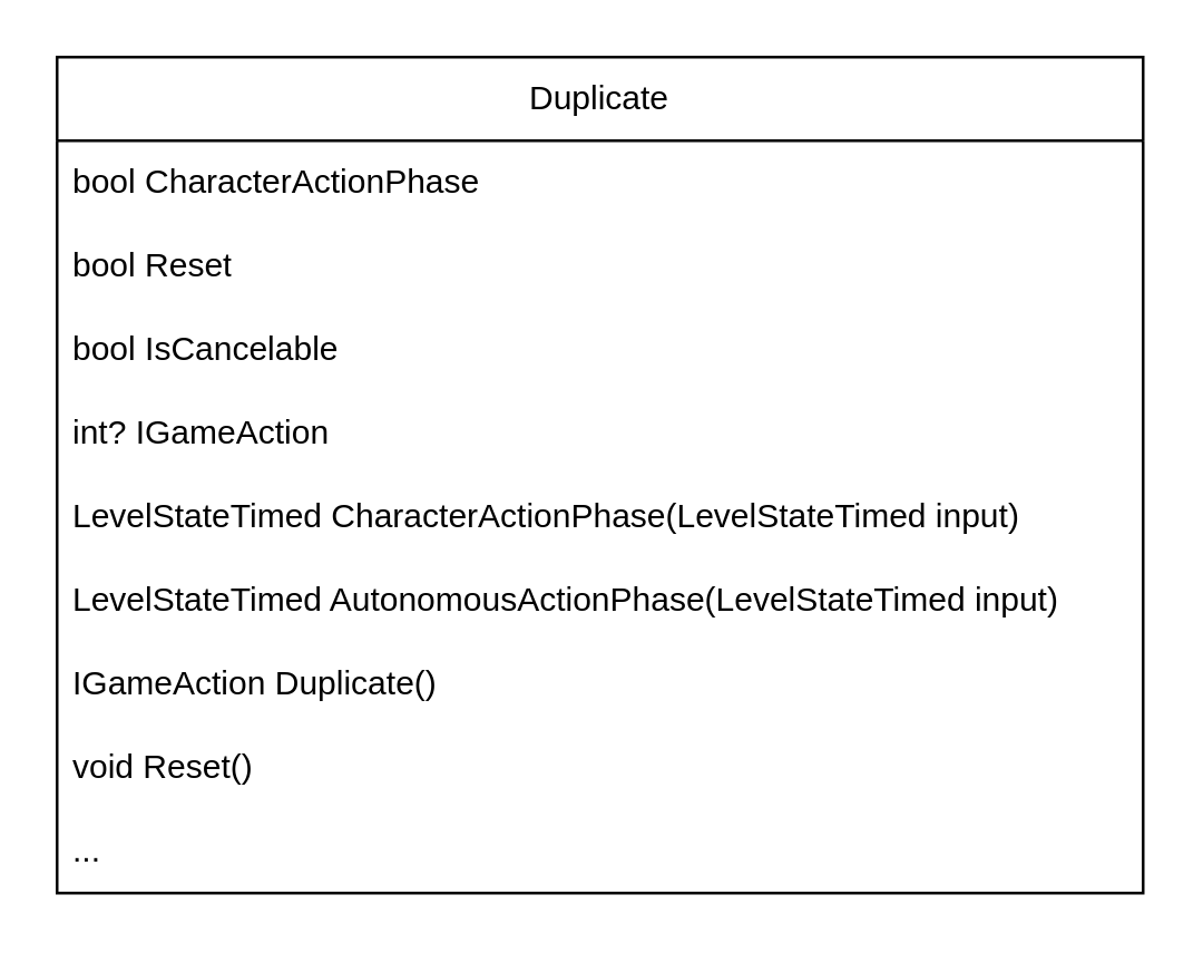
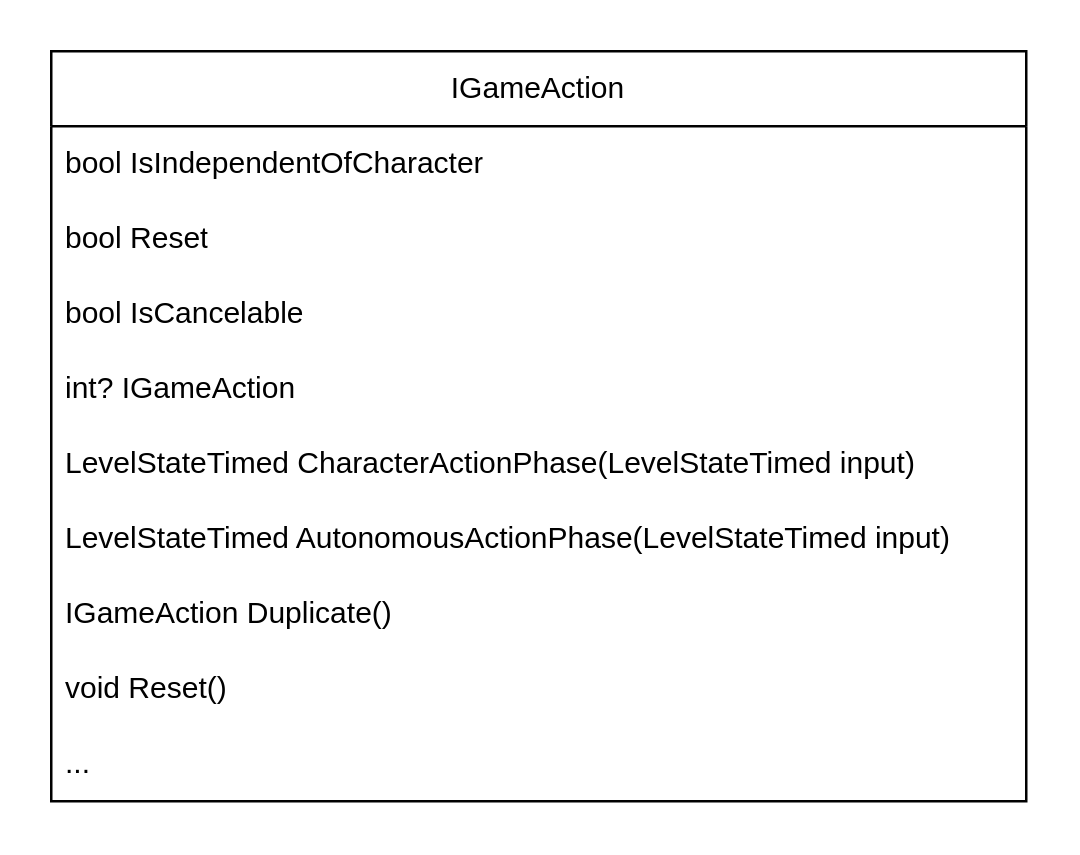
  <mxCell id="0" />
  <mxCell id="1" parent="0" />
- <mxCell id="2" value="Duplicate" style="swimlane;fontStyle=0;childLayout=stackLayout;horizontal=1;startSize=30;horizontalStack=0;resizeParent=1;resizeParentMax=0;resizeLast=0;collapsible=1;marginBottom=0;whiteSpace=wrap;html=1;" vertex="1" parent="1"><mxGeometry x="20" y="20" width="390" height="300" as="geometry" /></mxCell>
- <mxCell id="3" value="bool CharacterActionPhase" style="text;strokeColor=none;fillColor=none;align=left;verticalAlign=middle;spacingLeft=4;spacingRight=4;overflow=hidden;points=[[0,0.5],[1,0.5]];portConstraint=eastwest;rotatable=0;whiteSpace=wrap;html=1;" vertex="1" parent="2"><mxGeometry y="30" width="390" height="30" as="geometry" /></mxCell>
+ <mxCell id="2" value="IGameAction" style="swimlane;fontStyle=0;childLayout=stackLayout;horizontal=1;startSize=30;horizontalStack=0;resizeParent=1;resizeParentMax=0;resizeLast=0;collapsible=1;marginBottom=0;whiteSpace=wrap;html=1;" vertex="1" parent="1"><mxGeometry x="20" y="20" width="390" height="300" as="geometry" /></mxCell>
+ <mxCell id="3" value="bool IsIndependentOfCharacter" style="text;strokeColor=none;fillColor=none;align=left;verticalAlign=middle;spacingLeft=4;spacingRight=4;overflow=hidden;points=[[0,0.5],[1,0.5]];portConstraint=eastwest;rotatable=0;whiteSpace=wrap;html=1;" vertex="1" parent="2"><mxGeometry y="30" width="390" height="30" as="geometry" /></mxCell>
  <mxCell id="4" value="bool Reset" style="text;strokeColor=none;fillColor=none;align=left;verticalAlign=middle;spacingLeft=4;spacingRight=4;overflow=hidden;points=[[0,0.5],[1,0.5]];portConstraint=eastwest;rotatable=0;whiteSpace=wrap;html=1;" vertex="1" parent="2"><mxGeometry y="60" width="390" height="30" as="geometry" /></mxCell>
  <mxCell id="5" value="bool IsCancelable" style="text;strokeColor=none;fillColor=none;align=left;verticalAlign=middle;spacingLeft=4;spacingRight=4;overflow=hidden;points=[[0,0.5],[1,0.5]];portConstraint=eastwest;rotatable=0;whiteSpace=wrap;html=1;" vertex="1" parent="2"><mxGeometry y="90" width="390" height="30" as="geometry" /></mxCell>
  <mxCell id="6" value="int? IGameAction" style="text;strokeColor=none;fillColor=none;align=left;verticalAlign=middle;spacingLeft=4;spacingRight=4;overflow=hidden;points=[[0,0.5],[1,0.5]];portConstraint=eastwest;rotatable=0;whiteSpace=wrap;html=1;" vertex="1" parent="2"><mxGeometry y="120" width="390" height="30" as="geometry" /></mxCell>
  <mxCell id="7" value="LevelStateTimed CharacterActionPhase(LevelStateTimed input)" style="text;strokeColor=none;fillColor=none;align=left;verticalAlign=middle;spacingLeft=4;spacingRight=4;overflow=hidden;points=[[0,0.5],[1,0.5]];portConstraint=eastwest;rotatable=0;whiteSpace=wrap;html=1;" vertex="1" parent="2"><mxGeometry y="150" width="390" height="30" as="geometry" /></mxCell>
  <mxCell id="8" value="LevelStateTimed AutonomousActionPhase(LevelStateTimed input)" style="text;strokeColor=none;fillColor=none;align=left;verticalAlign=middle;spacingLeft=4;spacingRight=4;overflow=hidden;points=[[0,0.5],[1,0.5]];portConstraint=eastwest;rotatable=0;whiteSpace=wrap;html=1;" vertex="1" parent="2"><mxGeometry y="180" width="390" height="30" as="geometry" /></mxCell>
  <mxCell id="9" value="IGameAction Duplicate()" style="text;strokeColor=none;fillColor=none;align=left;verticalAlign=middle;spacingLeft=4;spacingRight=4;overflow=hidden;points=[[0,0.5],[1,0.5]];portConstraint=eastwest;rotatable=0;whiteSpace=wrap;html=1;" vertex="1" parent="2"><mxGeometry y="210" width="390" height="30" as="geometry" /></mxCell>
  <mxCell id="10" value="void Reset()" style="text;strokeColor=none;fillColor=none;align=left;verticalAlign=middle;spacingLeft=4;spacingRight=4;overflow=hidden;points=[[0,0.5],[1,0.5]];portConstraint=eastwest;rotatable=0;whiteSpace=wrap;html=1;" vertex="1" parent="2"><mxGeometry y="240" width="390" height="30" as="geometry" /></mxCell>
  <mxCell id="11" value="..." style="text;strokeColor=none;fillColor=none;align=left;verticalAlign=middle;spacingLeft=4;spacingRight=4;overflow=hidden;points=[[0,0.5],[1,0.5]];portConstraint=eastwest;rotatable=0;whiteSpace=wrap;html=1;" vertex="1" parent="2"><mxGeometry y="270" width="390" height="30" as="geometry" /></mxCell>
